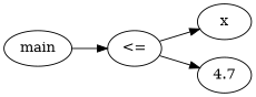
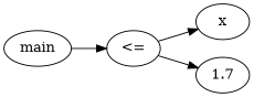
  digraph {
    rankdir=LR
    n1 [label=main]
    n2 [label="<="]
    n3 [label=x]
-   n4 [label=4.7]
+   n4 [label=1.7]
    n1 -> n2
    n2 -> n3
    n2 -> n4
  }
